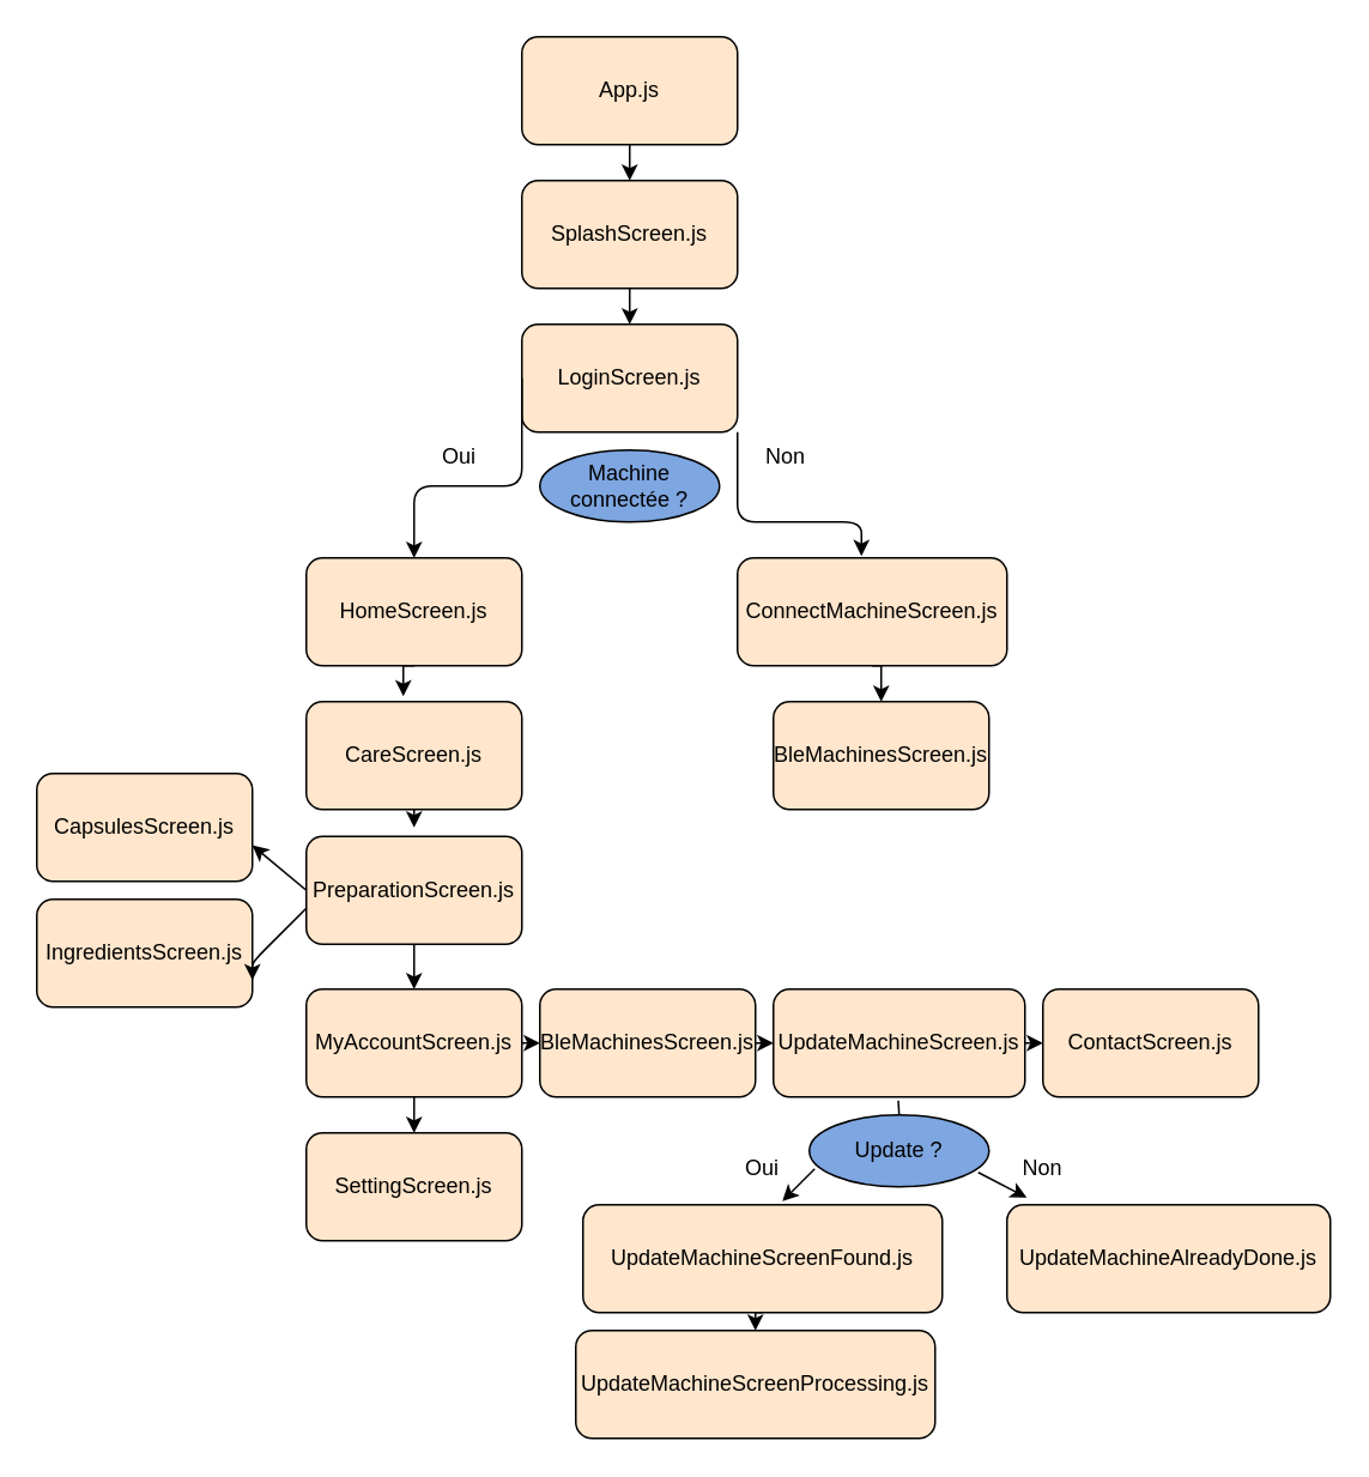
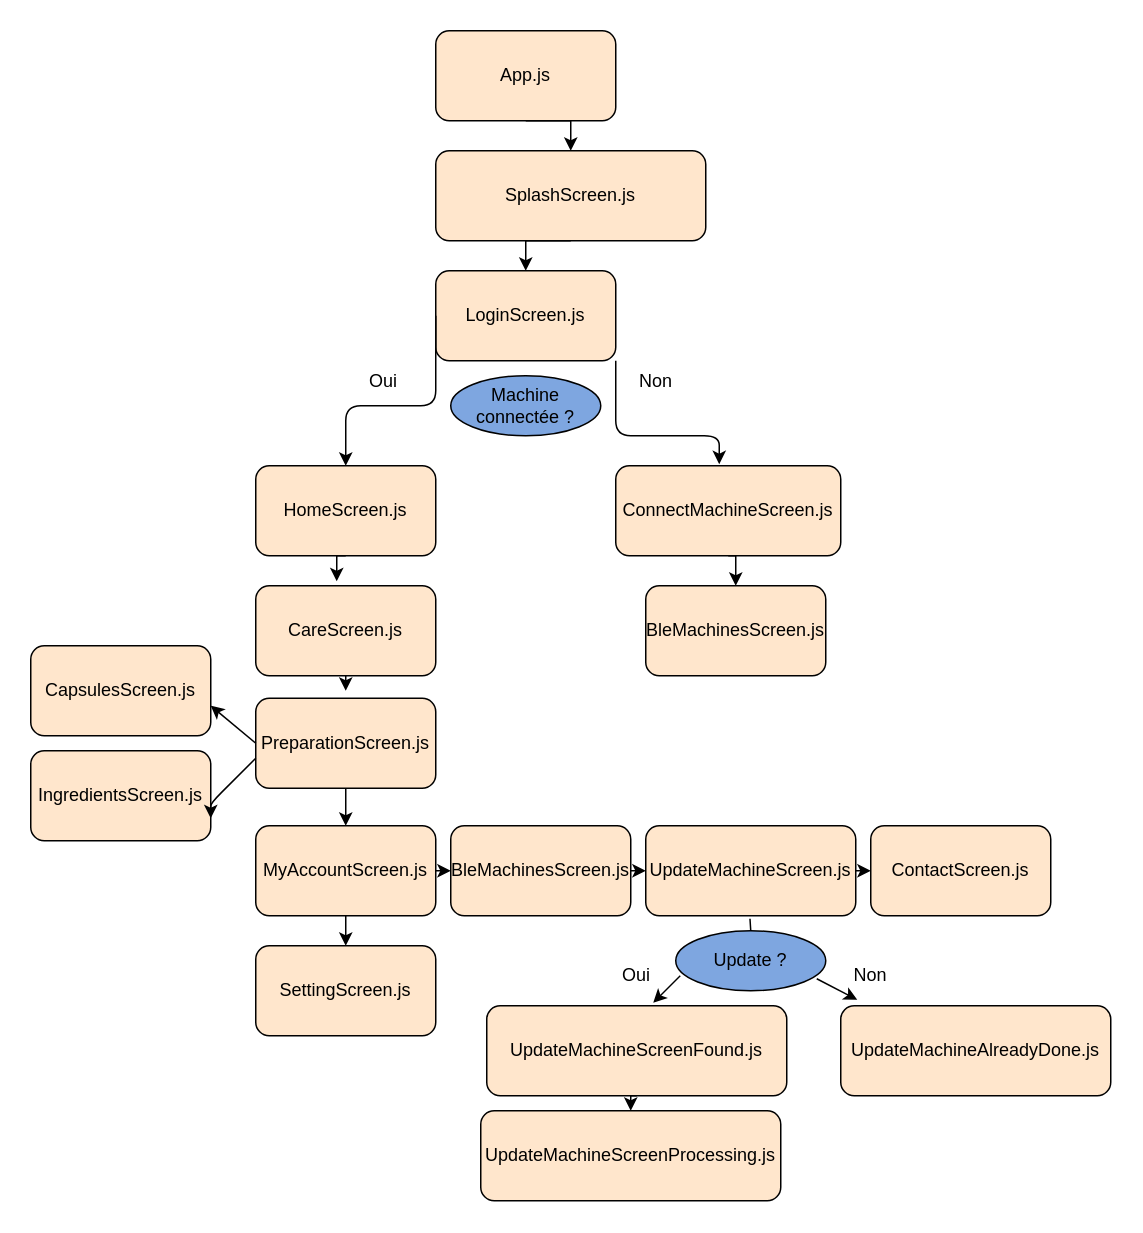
  <mxCell id="0" />
  <mxCell id="1" parent="0" />
  <mxCell id="2" style="edgeStyle=orthogonalEdgeStyle;rounded=0;orthogonalLoop=1;jettySize=auto;html=1;exitX=0.5;exitY=1;exitDx=0;exitDy=0;entryX=0.5;entryY=0;entryDx=0;entryDy=0;" edge="1" parent="1" source="3" target="5"><mxGeometry relative="1" as="geometry" /></mxCell>
  <mxCell id="3" value="App.js" style="rounded=1;whiteSpace=wrap;html=1;fillColor=#FFE6CC;" vertex="1" parent="1"><mxGeometry x="290" y="20" width="120" height="60" as="geometry" /></mxCell>
  <mxCell id="4" style="edgeStyle=orthogonalEdgeStyle;rounded=0;orthogonalLoop=1;jettySize=auto;html=1;exitX=0.5;exitY=1;exitDx=0;exitDy=0;entryX=0.5;entryY=0;entryDx=0;entryDy=0;" edge="1" parent="1" source="5" target="6"><mxGeometry relative="1" as="geometry" /></mxCell>
- <mxCell id="5" value="SplashScreen.js" style="rounded=1;whiteSpace=wrap;html=1;fillColor=#FFE6CC;" vertex="1" parent="1"><mxGeometry x="290" y="100" width="120" height="60" as="geometry" /></mxCell>
+ <mxCell id="5" value="SplashScreen.js" style="rounded=1;whiteSpace=wrap;html=1;fillColor=#FFE6CC;" vertex="1" parent="1"><mxGeometry x="290" y="100" width="180" height="60" as="geometry" /></mxCell>
  <mxCell id="6" value="LoginScreen.js" style="rounded=1;whiteSpace=wrap;html=1;fillColor=#FFE6CC;" vertex="1" parent="1"><mxGeometry x="290" y="180" width="120" height="60" as="geometry" /></mxCell>
  <mxCell id="7" style="edgeStyle=orthogonalEdgeStyle;rounded=0;orthogonalLoop=1;jettySize=auto;html=1;exitX=0.5;exitY=1;exitDx=0;exitDy=0;entryX=0.5;entryY=0;entryDx=0;entryDy=0;" edge="1" parent="1" source="8" target="25"><mxGeometry relative="1" as="geometry" /></mxCell>
  <mxCell id="8" value="ConnectMachineScreen.js" style="rounded=1;whiteSpace=wrap;html=1;fillColor=#FFE6CC;" vertex="1" parent="1"><mxGeometry x="410" y="310" width="150" height="60" as="geometry" /></mxCell>
  <mxCell id="9" style="edgeStyle=orthogonalEdgeStyle;rounded=0;orthogonalLoop=1;jettySize=auto;html=1;exitX=0.5;exitY=1;exitDx=0;exitDy=0;entryX=0.45;entryY=-0.05;entryDx=0;entryDy=0;entryPerimeter=0;" edge="1" parent="1" source="10" target="18"><mxGeometry relative="1" as="geometry" /></mxCell>
  <mxCell id="10" value="HomeScreen.js" style="rounded=1;whiteSpace=wrap;html=1;fillColor=#FFE6CC;" vertex="1" parent="1"><mxGeometry x="170" y="310" width="120" height="60" as="geometry" /></mxCell>
  <mxCell id="11" value="" style="edgeStyle=elbowEdgeStyle;elbow=vertical;endArrow=classic;html=1;entryX=0.5;entryY=0;entryDx=0;entryDy=0;" edge="1" parent="1" target="10"><mxGeometry width="50" height="50" relative="1" as="geometry"><mxPoint x="290" y="210" as="sourcePoint" /><mxPoint x="230" y="280" as="targetPoint" /><Array as="points"><mxPoint x="470" y="270" /><mxPoint x="240" y="290" /><mxPoint x="370" y="210" /></Array></mxGeometry></mxCell>
  <mxCell id="12" value="Machine connectée ?" style="ellipse;whiteSpace=wrap;html=1;align=center;fillColor=#7EA6E0;" vertex="1" parent="1"><mxGeometry x="300" y="250" width="100" height="40" as="geometry" /></mxCell>
  <mxCell id="13" value="Oui" style="text;strokeColor=none;fillColor=none;spacingLeft=4;spacingRight=4;overflow=hidden;rotatable=0;points=[[0,0.5],[1,0.5]];portConstraint=eastwest;fontSize=12;" vertex="1" parent="1"><mxGeometry x="240" y="240" width="30" height="30" as="geometry" /></mxCell>
  <mxCell id="14" style="edgeStyle=orthogonalEdgeStyle;rounded=0;orthogonalLoop=1;jettySize=auto;html=1;exitX=1;exitY=0.5;exitDx=0;exitDy=0;" edge="1" parent="1" source="13" target="13"><mxGeometry relative="1" as="geometry" /></mxCell>
  <mxCell id="15" value="" style="edgeStyle=elbowEdgeStyle;elbow=vertical;endArrow=classic;html=1;exitX=1;exitY=1;exitDx=0;exitDy=0;entryX=0.46;entryY=-0.017;entryDx=0;entryDy=0;entryPerimeter=0;" edge="1" parent="1" source="6" target="8"><mxGeometry width="50" height="50" relative="1" as="geometry"><mxPoint x="500" y="210" as="sourcePoint" /><mxPoint x="480" y="300" as="targetPoint" /><Array as="points"><mxPoint x="450" y="290" /><mxPoint x="460" y="260" /><mxPoint x="450" y="270" /><mxPoint x="490" y="310" /><mxPoint x="470" y="270" /><mxPoint x="470" y="270" /><mxPoint x="470" y="300" /><mxPoint x="680" y="270" /><mxPoint x="450" y="290" /><mxPoint x="580" y="210" /></Array></mxGeometry></mxCell>
  <mxCell id="16" value="Non" style="text;strokeColor=none;fillColor=none;spacingLeft=4;spacingRight=4;overflow=hidden;rotatable=0;points=[[0,0.5],[1,0.5]];portConstraint=eastwest;fontSize=12;" vertex="1" parent="1"><mxGeometry x="420" y="240" width="40" height="30" as="geometry" /></mxCell>
  <mxCell id="17" style="edgeStyle=orthogonalEdgeStyle;rounded=0;orthogonalLoop=1;jettySize=auto;html=1;exitX=0.5;exitY=1;exitDx=0;exitDy=0;" edge="1" parent="1" source="18"><mxGeometry relative="1" as="geometry"><mxPoint x="230" y="460" as="targetPoint" /></mxGeometry></mxCell>
  <mxCell id="18" value="CareScreen.js" style="rounded=1;whiteSpace=wrap;html=1;fillColor=#FFE6CC;" vertex="1" parent="1"><mxGeometry x="170" y="390" width="120" height="60" as="geometry" /></mxCell>
  <mxCell id="19" style="edgeStyle=orthogonalEdgeStyle;rounded=0;orthogonalLoop=1;jettySize=auto;html=1;exitX=0.5;exitY=1;exitDx=0;exitDy=0;entryX=0.5;entryY=0;entryDx=0;entryDy=0;" edge="1" parent="1" source="20" target="23"><mxGeometry relative="1" as="geometry" /></mxCell>
  <mxCell id="20" value="PreparationScreen.js" style="rounded=1;whiteSpace=wrap;html=1;fillColor=#FFE6CC;" vertex="1" parent="1"><mxGeometry x="170" y="465" width="120" height="60" as="geometry" /></mxCell>
  <mxCell id="21" style="edgeStyle=orthogonalEdgeStyle;rounded=0;orthogonalLoop=1;jettySize=auto;html=1;exitX=1;exitY=0.5;exitDx=0;exitDy=0;entryX=0;entryY=0.5;entryDx=0;entryDy=0;" edge="1" parent="1" source="23" target="31"><mxGeometry relative="1" as="geometry" /></mxCell>
  <mxCell id="22" style="edgeStyle=orthogonalEdgeStyle;rounded=0;orthogonalLoop=1;jettySize=auto;html=1;exitX=0.5;exitY=1;exitDx=0;exitDy=0;entryX=0.5;entryY=0;entryDx=0;entryDy=0;" edge="1" parent="1" source="23" target="24"><mxGeometry relative="1" as="geometry" /></mxCell>
  <mxCell id="23" value="MyAccountScreen.js" style="rounded=1;whiteSpace=wrap;html=1;fillColor=#FFE6CC;" vertex="1" parent="1"><mxGeometry x="170" y="550" width="120" height="60" as="geometry" /></mxCell>
  <mxCell id="24" value="SettingScreen.js" style="rounded=1;whiteSpace=wrap;html=1;fillColor=#FFE6CC;" vertex="1" parent="1"><mxGeometry x="170" y="630" width="120" height="60" as="geometry" /></mxCell>
  <mxCell id="25" value="BleMachinesScreen.js" style="rounded=1;whiteSpace=wrap;html=1;fillColor=#FFE6CC;" vertex="1" parent="1"><mxGeometry x="430" y="390" width="120" height="60" as="geometry" /></mxCell>
  <mxCell id="26" value="CapsulesScreen.js" style="rounded=1;whiteSpace=wrap;html=1;fillColor=#FFE6CC;" vertex="1" parent="1"><mxGeometry x="20" y="430" width="120" height="60" as="geometry" /></mxCell>
  <mxCell id="27" value="IngredientsScreen.js" style="rounded=1;whiteSpace=wrap;html=1;fillColor=#FFE6CC;" vertex="1" parent="1"><mxGeometry x="20" y="500" width="120" height="60" as="geometry" /></mxCell>
  <mxCell id="28" value="" style="endArrow=classic;html=1;exitX=0;exitY=0.5;exitDx=0;exitDy=0;" edge="1" parent="1" source="20"><mxGeometry width="50" height="50" relative="1" as="geometry"><mxPoint x="160" y="430" as="sourcePoint" /><mxPoint x="140" y="470" as="targetPoint" /><Array as="points" /></mxGeometry></mxCell>
  <mxCell id="29" value="" style="endArrow=classic;html=1;" edge="1" parent="1"><mxGeometry width="50" height="50" relative="1" as="geometry"><mxPoint x="170" y="505" as="sourcePoint" /><mxPoint x="140" y="545" as="targetPoint" /><Array as="points"><mxPoint x="140" y="535" /></Array></mxGeometry></mxCell>
  <mxCell id="30" style="edgeStyle=orthogonalEdgeStyle;rounded=0;orthogonalLoop=1;jettySize=auto;html=1;exitX=1;exitY=0.5;exitDx=0;exitDy=0;entryX=0;entryY=0.5;entryDx=0;entryDy=0;" edge="1" parent="1" source="31" target="33"><mxGeometry relative="1" as="geometry" /></mxCell>
  <mxCell id="31" value="BleMachinesScreen.js" style="rounded=1;whiteSpace=wrap;html=1;fillColor=#FFE6CC;" vertex="1" parent="1"><mxGeometry x="300" y="550" width="120" height="60" as="geometry" /></mxCell>
  <mxCell id="32" style="edgeStyle=orthogonalEdgeStyle;rounded=0;orthogonalLoop=1;jettySize=auto;html=1;exitX=1;exitY=0.5;exitDx=0;exitDy=0;entryX=0;entryY=0.5;entryDx=0;entryDy=0;" edge="1" parent="1" source="33" target="34"><mxGeometry relative="1" as="geometry" /></mxCell>
  <mxCell id="33" value="UpdateMachineScreen.js" style="rounded=1;whiteSpace=wrap;html=1;fillColor=#FFE6CC;" vertex="1" parent="1"><mxGeometry x="430" y="550" width="140" height="60" as="geometry" /></mxCell>
  <mxCell id="34" value="ContactScreen.js" style="rounded=1;whiteSpace=wrap;html=1;fillColor=#FFE6CC;" vertex="1" parent="1"><mxGeometry x="580" y="550" width="120" height="60" as="geometry" /></mxCell>
  <mxCell id="35" style="edgeStyle=orthogonalEdgeStyle;rounded=0;orthogonalLoop=1;jettySize=auto;html=1;exitX=0.5;exitY=1;exitDx=0;exitDy=0;entryX=0.5;entryY=0;entryDx=0;entryDy=0;" edge="1" parent="1" source="36" target="38"><mxGeometry relative="1" as="geometry" /></mxCell>
  <mxCell id="36" value="UpdateMachineScreenFound.js" style="rounded=1;whiteSpace=wrap;html=1;fillColor=#FFE6CC;" vertex="1" parent="1"><mxGeometry x="324" y="670" width="200" height="60" as="geometry" /></mxCell>
  <mxCell id="37" value="Update ?" style="ellipse;whiteSpace=wrap;html=1;align=center;newEdgeStyle={&quot;edgeStyle&quot;:&quot;entityRelationEdgeStyle&quot;,&quot;startArrow&quot;:&quot;none&quot;,&quot;endArrow&quot;:&quot;none&quot;,&quot;segment&quot;:10,&quot;curved&quot;:1};treeFolding=1;treeMoving=1;fillColor=#7EA6E0;" vertex="1" parent="1"><mxGeometry x="450" y="620" width="100" height="40" as="geometry" /></mxCell>
  <mxCell id="38" value="UpdateMachineScreenProcessing.js" style="rounded=1;whiteSpace=wrap;html=1;fillColor=#FFE6CC;" vertex="1" parent="1"><mxGeometry x="320" y="740" width="200" height="60" as="geometry" /></mxCell>
  <mxCell id="39" value="Oui" style="text;html=1;strokeColor=none;fillColor=none;align=center;verticalAlign=middle;whiteSpace=wrap;rounded=0;" vertex="1" parent="1"><mxGeometry x="404" y="640" width="40" height="20" as="geometry" /></mxCell>
  <mxCell id="40" value="Non" style="text;html=1;strokeColor=none;fillColor=none;align=center;verticalAlign=middle;whiteSpace=wrap;rounded=0;" vertex="1" parent="1"><mxGeometry x="560" y="640" width="40" height="20" as="geometry" /></mxCell>
  <mxCell id="41" value="UpdateMachineAlreadyDone.js" style="rounded=1;whiteSpace=wrap;html=1;fillColor=#FFE6CC;" vertex="1" parent="1"><mxGeometry x="560" y="670" width="180" height="60" as="geometry" /></mxCell>
  <mxCell id="42" value="" style="endArrow=none;html=1;" edge="1" parent="1"><mxGeometry width="50" height="50" relative="1" as="geometry"><mxPoint x="500" y="620" as="sourcePoint" /><mxPoint x="500" y="612" as="targetPoint" /><Array as="points"><mxPoint x="499.5" y="612" /></Array></mxGeometry></mxCell>
  <mxCell id="43" value="" style="endArrow=classic;html=1;exitX=0.03;exitY=0.75;exitDx=0;exitDy=0;exitPerimeter=0;entryX=0.555;entryY=-0.033;entryDx=0;entryDy=0;entryPerimeter=0;" edge="1" parent="1" source="37" target="36"><mxGeometry width="50" height="50" relative="1" as="geometry"><mxPoint x="430" y="720" as="sourcePoint" /><mxPoint x="480" y="670" as="targetPoint" /></mxGeometry></mxCell>
  <mxCell id="44" value="" style="endArrow=classic;html=1;exitX=0.94;exitY=0.8;exitDx=0;exitDy=0;exitPerimeter=0;" edge="1" parent="1" source="37"><mxGeometry width="50" height="50" relative="1" as="geometry"><mxPoint x="430" y="720" as="sourcePoint" /><mxPoint x="571" y="666" as="targetPoint" /></mxGeometry></mxCell>
